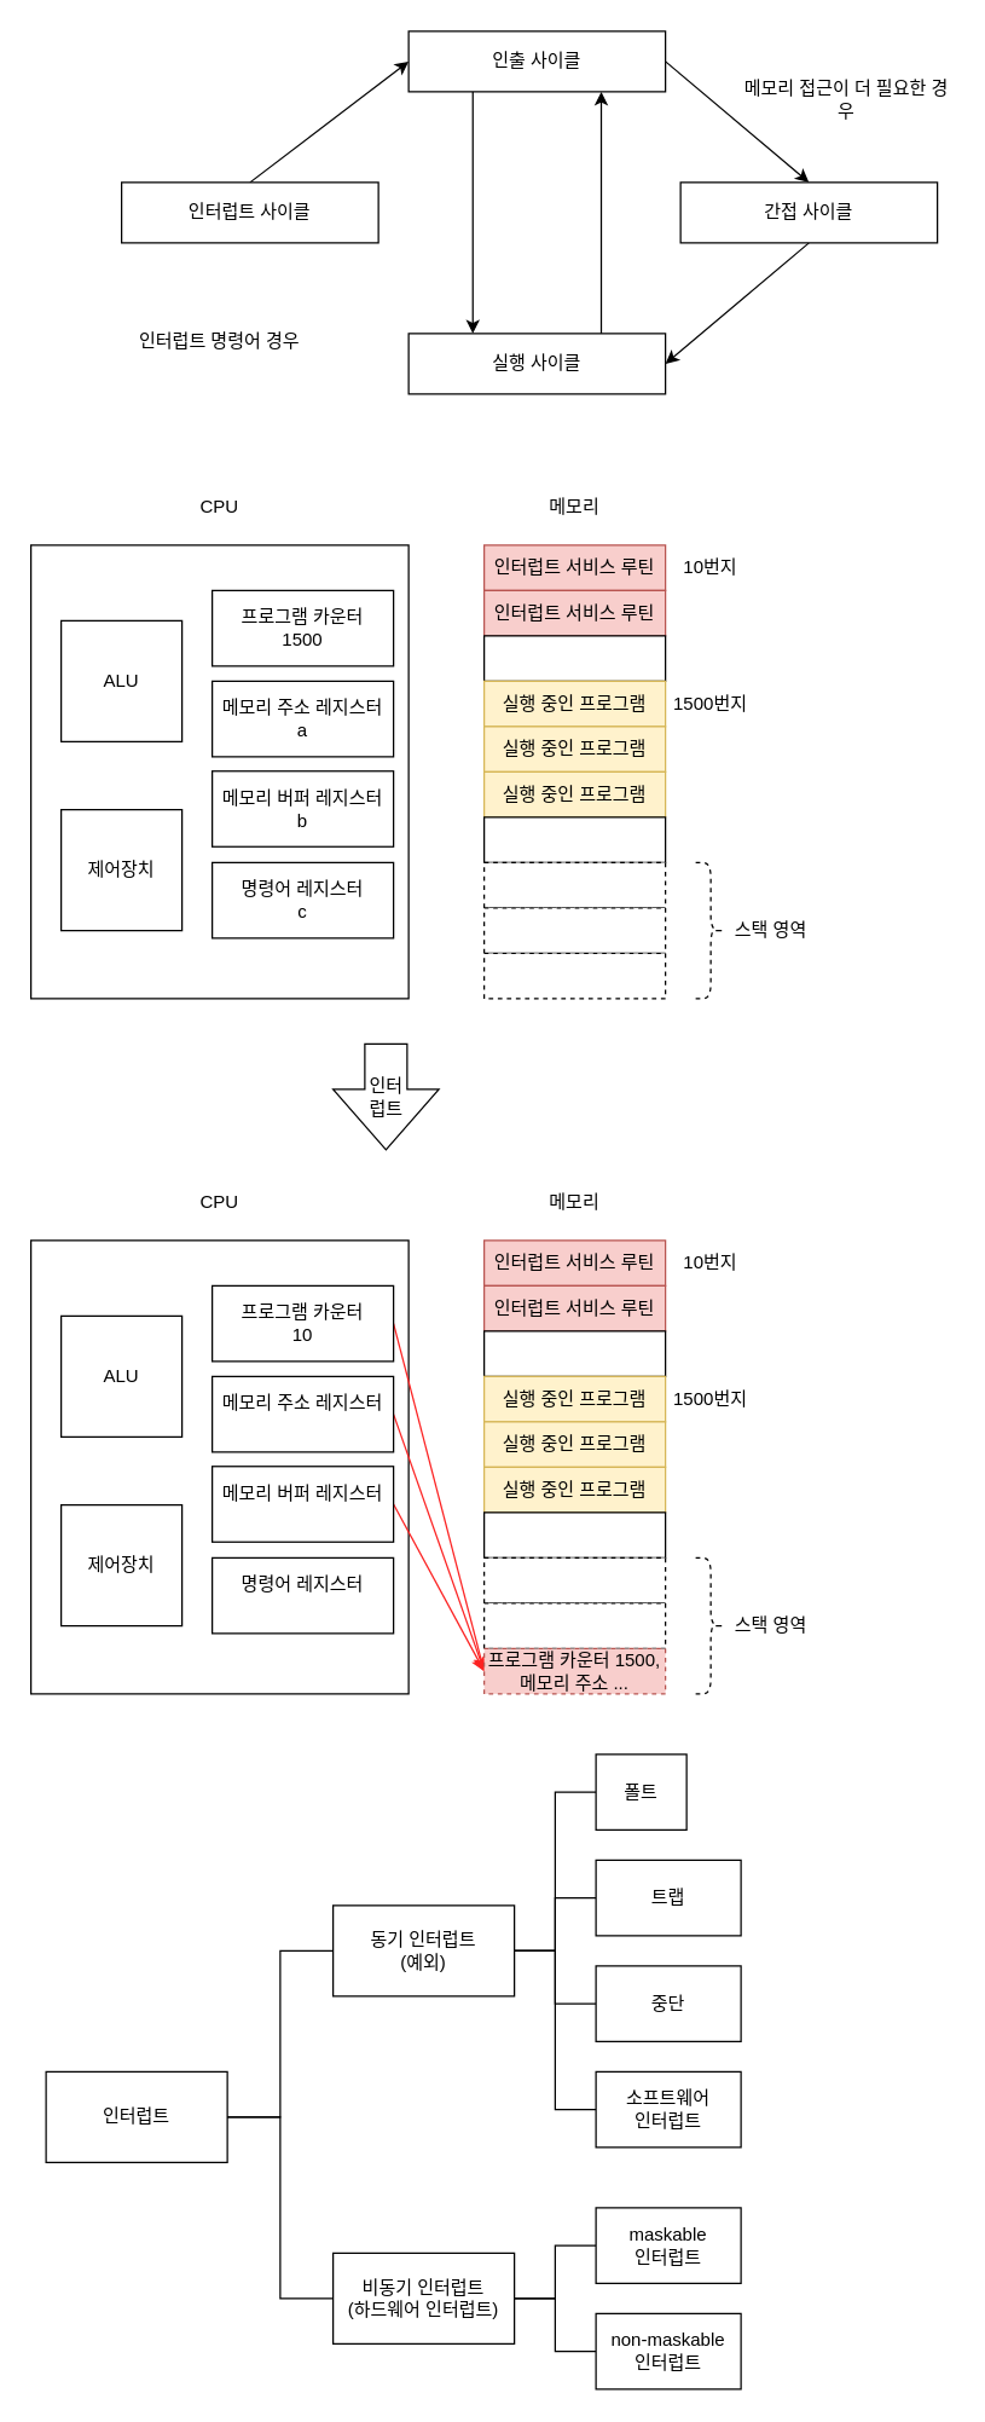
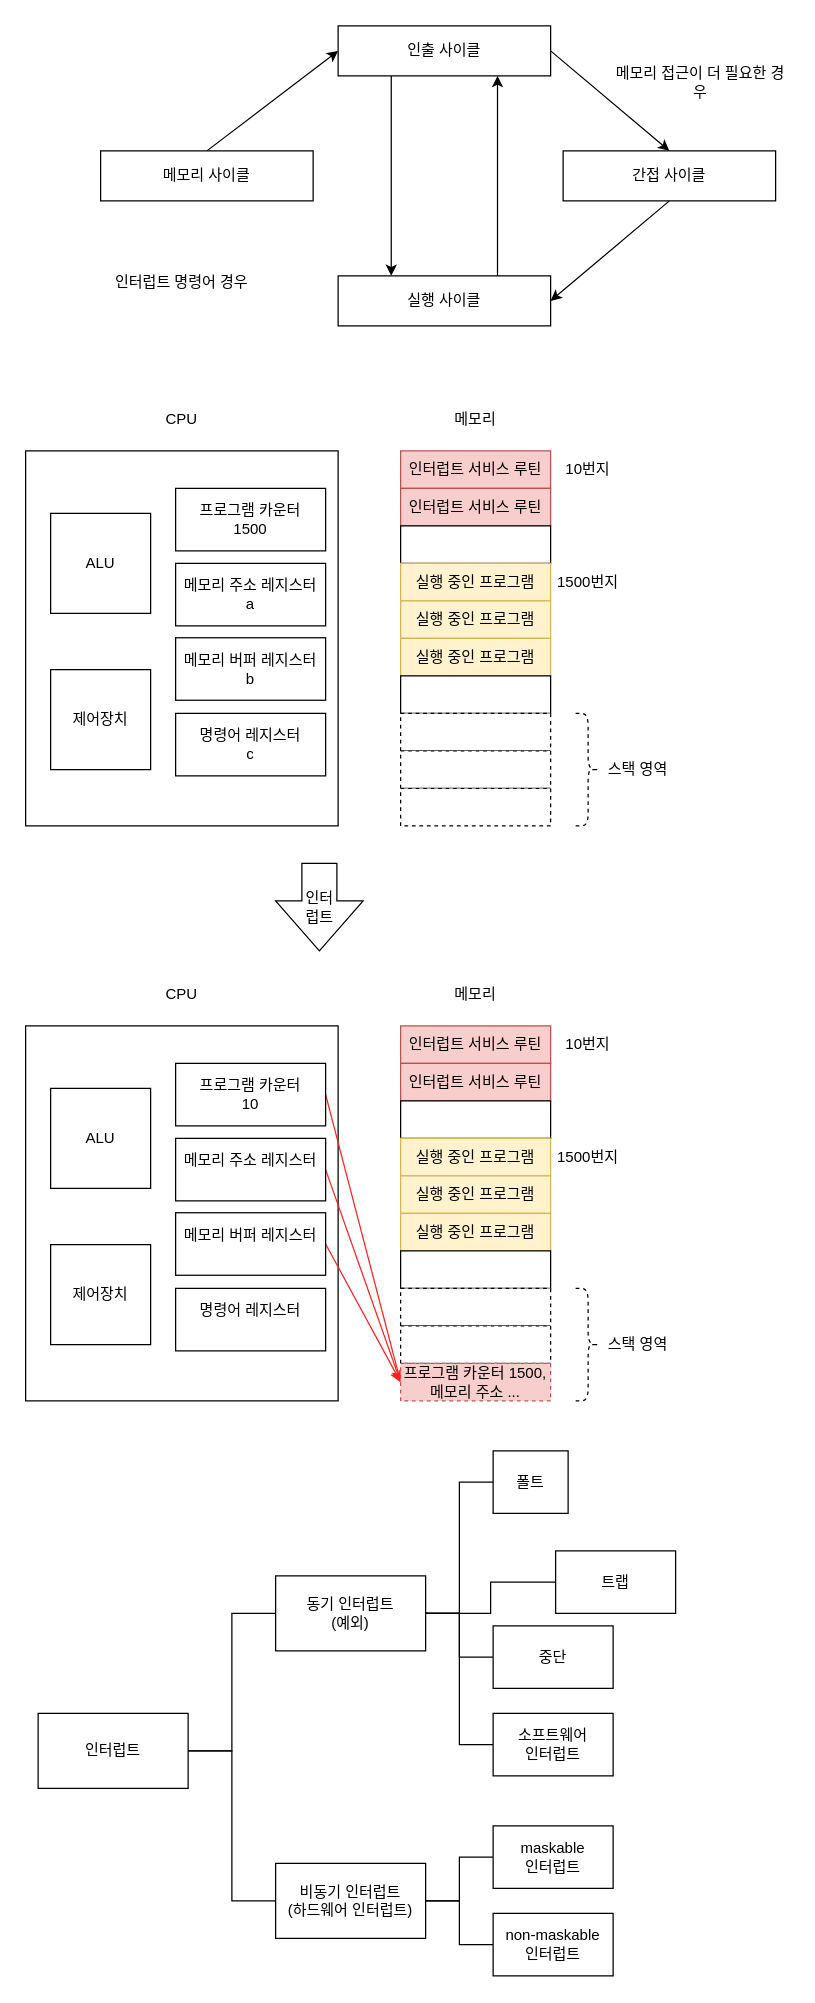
  <mxCell id="0" />
  <mxCell id="1" parent="0" />
  <mxCell id="2" style="rounded=0;orthogonalLoop=1;jettySize=auto;html=1;exitX=1;exitY=0.5;exitDx=0;exitDy=0;entryX=0.5;entryY=0;entryDx=0;entryDy=0;" edge="1" parent="1" source="4" target="8"><mxGeometry relative="1" as="geometry"><mxPoint x="516" y="120" as="targetPoint" /></mxGeometry></mxCell>
  <mxCell id="3" style="edgeStyle=none;rounded=0;orthogonalLoop=1;jettySize=auto;html=1;entryX=0.25;entryY=0;entryDx=0;entryDy=0;exitX=0.25;exitY=1;exitDx=0;exitDy=0;" edge="1" parent="1" source="4" target="6"><mxGeometry relative="1" as="geometry" /></mxCell>
  <mxCell id="4" value="인출 사이클" style="rounded=0;whiteSpace=wrap;html=1;" vertex="1" parent="1"><mxGeometry x="270" y="20" width="170" height="40" as="geometry" /></mxCell>
  <mxCell id="5" style="edgeStyle=none;rounded=0;orthogonalLoop=1;jettySize=auto;html=1;exitX=0.75;exitY=0;exitDx=0;exitDy=0;entryX=0.75;entryY=1;entryDx=0;entryDy=0;" edge="1" parent="1" source="6" target="4"><mxGeometry relative="1" as="geometry" /></mxCell>
  <mxCell id="6" value="실행 사이클" style="rounded=0;whiteSpace=wrap;html=1;" vertex="1" parent="1"><mxGeometry x="270" y="220" width="170" height="40" as="geometry" /></mxCell>
  <mxCell id="7" style="edgeStyle=none;rounded=0;orthogonalLoop=1;jettySize=auto;html=1;entryX=1;entryY=0.5;entryDx=0;entryDy=0;exitX=0.5;exitY=1;exitDx=0;exitDy=0;" edge="1" parent="1" source="8" target="6"><mxGeometry relative="1" as="geometry" /></mxCell>
  <mxCell id="8" value="간접 사이클" style="rounded=0;whiteSpace=wrap;html=1;" vertex="1" parent="1"><mxGeometry x="450" y="120" width="170" height="40" as="geometry" /></mxCell>
  <mxCell id="9" value="메모리 접근이 더 필요한 경우" style="text;html=1;strokeColor=none;fillColor=none;align=center;verticalAlign=middle;whiteSpace=wrap;rounded=0;" vertex="1" parent="1"><mxGeometry x="490" y="50" width="140" height="30" as="geometry" /></mxCell>
  <mxCell id="10" value="" style="rounded=0;whiteSpace=wrap;html=1;" vertex="1" parent="1"><mxGeometry x="20" y="360" width="250" height="300" as="geometry" /></mxCell>
  <mxCell id="11" value="ALU" style="whiteSpace=wrap;html=1;aspect=fixed;" vertex="1" parent="1"><mxGeometry x="40" y="410" width="80" height="80" as="geometry" /></mxCell>
  <mxCell id="12" value="제어장치" style="whiteSpace=wrap;html=1;aspect=fixed;" vertex="1" parent="1"><mxGeometry x="40" y="535" width="80" height="80" as="geometry" /></mxCell>
  <mxCell id="13" value="프로그램 카운터&lt;br&gt;1500" style="rounded=0;whiteSpace=wrap;html=1;" vertex="1" parent="1"><mxGeometry x="140" y="390" width="120" height="50" as="geometry" /></mxCell>
  <mxCell id="14" value="메모리 주소 레지스터&lt;br&gt;a" style="rounded=0;whiteSpace=wrap;html=1;" vertex="1" parent="1"><mxGeometry x="140" y="450" width="120" height="50" as="geometry" /></mxCell>
  <mxCell id="15" value="메모리 버퍼 레지스터&lt;br&gt;b" style="rounded=0;whiteSpace=wrap;html=1;" vertex="1" parent="1"><mxGeometry x="140" y="509.5" width="120" height="50" as="geometry" /></mxCell>
  <mxCell id="16" value="명령어 레지스터&lt;br&gt;c" style="rounded=0;whiteSpace=wrap;html=1;" vertex="1" parent="1"><mxGeometry x="140" y="570" width="120" height="50" as="geometry" /></mxCell>
  <mxCell id="17" value="인터럽트 서비스 루틴" style="rounded=0;whiteSpace=wrap;html=1;fillColor=#f8cecc;strokeColor=#b85450;" vertex="1" parent="1"><mxGeometry x="320" y="360" width="120" height="30" as="geometry" /></mxCell>
  <mxCell id="18" value="인터럽트 서비스 루틴" style="rounded=0;whiteSpace=wrap;html=1;fillColor=#f8cecc;strokeColor=#b85450;" vertex="1" parent="1"><mxGeometry x="320" y="390" width="120" height="30" as="geometry" /></mxCell>
  <mxCell id="19" value="" style="rounded=0;whiteSpace=wrap;html=1;" vertex="1" parent="1"><mxGeometry x="320" y="420" width="120" height="30" as="geometry" /></mxCell>
  <mxCell id="20" value="실행 중인 프로그램" style="rounded=0;whiteSpace=wrap;html=1;fillColor=#fff2cc;strokeColor=#d6b656;" vertex="1" parent="1"><mxGeometry x="320" y="450" width="120" height="30" as="geometry" /></mxCell>
  <mxCell id="21" value="실행 중인 프로그램" style="rounded=0;whiteSpace=wrap;html=1;fillColor=#fff2cc;strokeColor=#d6b656;" vertex="1" parent="1"><mxGeometry x="320" y="480" width="120" height="30" as="geometry" /></mxCell>
  <mxCell id="22" value="실행 중인 프로그램" style="rounded=0;whiteSpace=wrap;html=1;fillColor=#fff2cc;strokeColor=#d6b656;" vertex="1" parent="1"><mxGeometry x="320" y="510" width="120" height="30" as="geometry" /></mxCell>
  <mxCell id="23" value="" style="rounded=0;whiteSpace=wrap;html=1;" vertex="1" parent="1"><mxGeometry x="320" y="540" width="120" height="30" as="geometry" /></mxCell>
  <mxCell id="24" value="" style="rounded=0;whiteSpace=wrap;html=1;dashed=1;" vertex="1" parent="1"><mxGeometry x="320" y="570" width="120" height="30" as="geometry" /></mxCell>
  <mxCell id="25" value="" style="rounded=0;whiteSpace=wrap;html=1;dashed=1;" vertex="1" parent="1"><mxGeometry x="320" y="600" width="120" height="30" as="geometry" /></mxCell>
  <mxCell id="26" value="" style="rounded=0;whiteSpace=wrap;html=1;dashed=1;" vertex="1" parent="1"><mxGeometry x="320" y="630" width="120" height="30" as="geometry" /></mxCell>
  <mxCell id="27" value="1500번지" style="text;html=1;strokeColor=none;fillColor=none;align=center;verticalAlign=middle;whiteSpace=wrap;rounded=0;dashed=1;" vertex="1" parent="1"><mxGeometry x="440" y="450" width="60" height="30" as="geometry" /></mxCell>
  <mxCell id="28" value="" style="shape=curlyBracket;whiteSpace=wrap;html=1;rounded=1;flipH=1;labelPosition=right;verticalLabelPosition=middle;align=left;verticalAlign=middle;dashed=1;" vertex="1" parent="1"><mxGeometry x="460" y="570" width="20" height="90" as="geometry" /></mxCell>
  <mxCell id="29" value="스택 영역" style="text;html=1;strokeColor=none;fillColor=none;align=center;verticalAlign=middle;whiteSpace=wrap;rounded=0;dashed=1;" vertex="1" parent="1"><mxGeometry x="480" y="600" width="60" height="30" as="geometry" /></mxCell>
  <mxCell id="30" value="CPU" style="text;html=1;strokeColor=none;fillColor=none;align=center;verticalAlign=middle;whiteSpace=wrap;rounded=0;dashed=1;" vertex="1" parent="1"><mxGeometry x="115" y="320" width="60" height="30" as="geometry" /></mxCell>
  <mxCell id="31" value="메모리" style="text;html=1;strokeColor=none;fillColor=none;align=center;verticalAlign=middle;whiteSpace=wrap;rounded=0;dashed=1;" vertex="1" parent="1"><mxGeometry x="352" y="320" width="56" height="30" as="geometry" /></mxCell>
  <mxCell id="32" value="10번지" style="text;html=1;strokeColor=none;fillColor=none;align=center;verticalAlign=middle;whiteSpace=wrap;rounded=0;dashed=1;" vertex="1" parent="1"><mxGeometry x="440" y="360" width="60" height="30" as="geometry" /></mxCell>
  <mxCell id="33" value="" style="rounded=0;whiteSpace=wrap;html=1;" vertex="1" parent="1"><mxGeometry x="20" y="820" width="250" height="300" as="geometry" /></mxCell>
  <mxCell id="34" value="ALU" style="whiteSpace=wrap;html=1;aspect=fixed;" vertex="1" parent="1"><mxGeometry x="40" y="870" width="80" height="80" as="geometry" /></mxCell>
  <mxCell id="35" value="제어장치" style="whiteSpace=wrap;html=1;aspect=fixed;" vertex="1" parent="1"><mxGeometry x="40" y="995" width="80" height="80" as="geometry" /></mxCell>
  <mxCell id="36" style="edgeStyle=none;rounded=0;orthogonalLoop=1;jettySize=auto;html=1;entryX=0;entryY=0.5;entryDx=0;entryDy=0;exitX=1;exitY=0.5;exitDx=0;exitDy=0;strokeColor=#FC2222;" edge="1" parent="1" source="37" target="52"><mxGeometry relative="1" as="geometry" /></mxCell>
  <mxCell id="37" value="프로그램 카운터&lt;br&gt;10" style="rounded=0;whiteSpace=wrap;html=1;" vertex="1" parent="1"><mxGeometry x="140" y="850" width="120" height="50" as="geometry" /></mxCell>
  <mxCell id="38" style="edgeStyle=none;rounded=0;orthogonalLoop=1;jettySize=auto;html=1;entryX=0;entryY=0.5;entryDx=0;entryDy=0;exitX=1;exitY=0.5;exitDx=0;exitDy=0;strokeColor=#FC2222;" edge="1" parent="1" source="39" target="52"><mxGeometry relative="1" as="geometry" /></mxCell>
  <mxCell id="39" value="메모리 주소 레지스터&lt;br&gt;&amp;nbsp;" style="rounded=0;whiteSpace=wrap;html=1;" vertex="1" parent="1"><mxGeometry x="140" y="910" width="120" height="50" as="geometry" /></mxCell>
  <mxCell id="40" style="edgeStyle=none;rounded=0;orthogonalLoop=1;jettySize=auto;html=1;entryX=0;entryY=0.5;entryDx=0;entryDy=0;exitX=1;exitY=0.5;exitDx=0;exitDy=0;strokeColor=#FC2222;" edge="1" parent="1" source="41" target="52"><mxGeometry relative="1" as="geometry" /></mxCell>
  <mxCell id="41" value="메모리 버퍼 레지스터&lt;br&gt;&amp;nbsp;" style="rounded=0;whiteSpace=wrap;html=1;" vertex="1" parent="1"><mxGeometry x="140" y="969.5" width="120" height="50" as="geometry" /></mxCell>
  <mxCell id="42" value="명령어 레지스터&lt;br&gt;&amp;nbsp;" style="rounded=0;whiteSpace=wrap;html=1;" vertex="1" parent="1"><mxGeometry x="140" y="1030" width="120" height="50" as="geometry" /></mxCell>
  <mxCell id="43" value="인터럽트 서비스 루틴" style="rounded=0;whiteSpace=wrap;html=1;fillColor=#f8cecc;strokeColor=#b85450;" vertex="1" parent="1"><mxGeometry x="320" y="820" width="120" height="30" as="geometry" /></mxCell>
  <mxCell id="44" value="인터럽트 서비스 루틴" style="rounded=0;whiteSpace=wrap;html=1;fillColor=#f8cecc;strokeColor=#b85450;" vertex="1" parent="1"><mxGeometry x="320" y="850" width="120" height="30" as="geometry" /></mxCell>
  <mxCell id="45" value="" style="rounded=0;whiteSpace=wrap;html=1;" vertex="1" parent="1"><mxGeometry x="320" y="880" width="120" height="30" as="geometry" /></mxCell>
  <mxCell id="46" value="실행 중인 프로그램" style="rounded=0;whiteSpace=wrap;html=1;fillColor=#fff2cc;strokeColor=#d6b656;" vertex="1" parent="1"><mxGeometry x="320" y="910" width="120" height="30" as="geometry" /></mxCell>
  <mxCell id="47" value="실행 중인 프로그램" style="rounded=0;whiteSpace=wrap;html=1;fillColor=#fff2cc;strokeColor=#d6b656;" vertex="1" parent="1"><mxGeometry x="320" y="940" width="120" height="30" as="geometry" /></mxCell>
  <mxCell id="48" value="실행 중인 프로그램" style="rounded=0;whiteSpace=wrap;html=1;fillColor=#fff2cc;strokeColor=#d6b656;" vertex="1" parent="1"><mxGeometry x="320" y="970" width="120" height="30" as="geometry" /></mxCell>
  <mxCell id="49" value="" style="rounded=0;whiteSpace=wrap;html=1;" vertex="1" parent="1"><mxGeometry x="320" y="1000" width="120" height="30" as="geometry" /></mxCell>
  <mxCell id="50" value="" style="rounded=0;whiteSpace=wrap;html=1;dashed=1;" vertex="1" parent="1"><mxGeometry x="320" y="1030" width="120" height="30" as="geometry" /></mxCell>
  <mxCell id="51" value="" style="rounded=0;whiteSpace=wrap;html=1;dashed=1;" vertex="1" parent="1"><mxGeometry x="320" y="1060" width="120" height="30" as="geometry" /></mxCell>
  <mxCell id="52" value="프로그램 카운터 1500,&lt;br&gt;메모리 주소 ..." style="rounded=0;whiteSpace=wrap;html=1;dashed=1;fillColor=#f8cecc;strokeColor=#b85450;" vertex="1" parent="1"><mxGeometry x="320" y="1090" width="120" height="30" as="geometry" /></mxCell>
  <mxCell id="53" value="1500번지" style="text;html=1;strokeColor=none;fillColor=none;align=center;verticalAlign=middle;whiteSpace=wrap;rounded=0;dashed=1;" vertex="1" parent="1"><mxGeometry x="440" y="910" width="60" height="30" as="geometry" /></mxCell>
  <mxCell id="54" value="" style="shape=curlyBracket;whiteSpace=wrap;html=1;rounded=1;flipH=1;labelPosition=right;verticalLabelPosition=middle;align=left;verticalAlign=middle;dashed=1;" vertex="1" parent="1"><mxGeometry x="460" y="1030" width="20" height="90" as="geometry" /></mxCell>
  <mxCell id="55" value="스택 영역" style="text;html=1;strokeColor=none;fillColor=none;align=center;verticalAlign=middle;whiteSpace=wrap;rounded=0;dashed=1;" vertex="1" parent="1"><mxGeometry x="480" y="1060" width="60" height="30" as="geometry" /></mxCell>
  <mxCell id="56" value="CPU" style="text;html=1;strokeColor=none;fillColor=none;align=center;verticalAlign=middle;whiteSpace=wrap;rounded=0;dashed=1;" vertex="1" parent="1"><mxGeometry x="115" y="780" width="60" height="30" as="geometry" /></mxCell>
  <mxCell id="57" value="메모리" style="text;html=1;strokeColor=none;fillColor=none;align=center;verticalAlign=middle;whiteSpace=wrap;rounded=0;dashed=1;" vertex="1" parent="1"><mxGeometry x="352" y="780" width="56" height="30" as="geometry" /></mxCell>
  <mxCell id="58" value="10번지" style="text;html=1;strokeColor=none;fillColor=none;align=center;verticalAlign=middle;whiteSpace=wrap;rounded=0;dashed=1;" vertex="1" parent="1"><mxGeometry x="440" y="820" width="60" height="30" as="geometry" /></mxCell>
  <mxCell id="59" value="인터&lt;br&gt;럽트" style="html=1;shadow=0;dashed=0;align=center;verticalAlign=middle;shape=mxgraph.arrows2.arrow;dy=0.6;dx=40;direction=south;notch=0;" vertex="1" parent="1"><mxGeometry x="220" y="690" width="70" height="70" as="geometry" /></mxCell>
  <mxCell id="60" style="edgeStyle=none;rounded=0;orthogonalLoop=1;jettySize=auto;html=1;entryX=0;entryY=0.5;entryDx=0;entryDy=0;strokeColor=#000000;exitX=0.5;exitY=0;exitDx=0;exitDy=0;" edge="1" parent="1" source="61" target="4"><mxGeometry relative="1" as="geometry" /></mxCell>
- <mxCell id="61" value="인터럽트 사이클" style="rounded=0;whiteSpace=wrap;html=1;" vertex="1" parent="1"><mxGeometry x="80" y="120" width="170" height="40" as="geometry" /></mxCell>
+ <mxCell id="61" value="메모리 사이클" style="rounded=0;whiteSpace=wrap;html=1;" vertex="1" parent="1"><mxGeometry x="80" y="120" width="170" height="40" as="geometry" /></mxCell>
  <mxCell id="62" value="인터럽트 명령어 경우" style="text;html=1;strokeColor=none;fillColor=none;align=center;verticalAlign=middle;whiteSpace=wrap;rounded=0;" vertex="1" parent="1"><mxGeometry x="75" y="210" width="140" height="30" as="geometry" /></mxCell>
  <mxCell id="63" value="인터럽트" style="rounded=0;whiteSpace=wrap;html=1;" vertex="1" parent="1"><mxGeometry x="30" y="1370" width="120" height="60" as="geometry" /></mxCell>
  <mxCell id="64" style="edgeStyle=none;rounded=0;orthogonalLoop=1;jettySize=auto;html=1;entryX=1;entryY=0.5;entryDx=0;entryDy=0;strokeColor=none;" edge="1" parent="1" source="66" target="63"><mxGeometry relative="1" as="geometry" /></mxCell>
  <mxCell id="65" style="edgeStyle=elbowEdgeStyle;rounded=0;orthogonalLoop=1;jettySize=auto;html=1;strokeColor=#000000;startArrow=none;startFill=0;endArrow=none;endFill=0;entryX=1;entryY=0.5;entryDx=0;entryDy=0;" edge="1" parent="1" source="66" target="63"><mxGeometry relative="1" as="geometry"><mxPoint x="150" y="1400" as="targetPoint" /></mxGeometry></mxCell>
  <mxCell id="66" value="동기 인터럽트&lt;br&gt;(예외)" style="rounded=0;whiteSpace=wrap;html=1;" vertex="1" parent="1"><mxGeometry x="220" y="1260" width="120" height="60" as="geometry" /></mxCell>
  <mxCell id="67" style="edgeStyle=elbowEdgeStyle;rounded=0;orthogonalLoop=1;jettySize=auto;html=1;strokeColor=#000000;startArrow=none;startFill=0;endArrow=none;endFill=0;" edge="1" parent="1" source="68"><mxGeometry relative="1" as="geometry"><mxPoint x="150" y="1400" as="targetPoint" /></mxGeometry></mxCell>
  <mxCell id="68" value="비동기 인터럽트&lt;br&gt;(하드웨어 인터럽트)" style="rounded=0;whiteSpace=wrap;html=1;" vertex="1" parent="1"><mxGeometry x="220" y="1490" width="120" height="60" as="geometry" /></mxCell>
  <mxCell id="69" style="edgeStyle=elbowEdgeStyle;rounded=0;orthogonalLoop=1;jettySize=auto;html=1;entryX=1;entryY=0.5;entryDx=0;entryDy=0;strokeColor=#000000;startArrow=none;startFill=0;endArrow=none;endFill=0;" edge="1" parent="1" source="70" target="66"><mxGeometry relative="1" as="geometry" /></mxCell>
  <mxCell id="70" value="폴트" style="rounded=0;whiteSpace=wrap;html=1;" vertex="1" parent="1"><mxGeometry x="394" y="1160" width="60" height="50" as="geometry" /></mxCell>
  <mxCell id="71" style="edgeStyle=elbowEdgeStyle;rounded=0;orthogonalLoop=1;jettySize=auto;html=1;strokeColor=#000000;startArrow=none;startFill=0;endArrow=none;endFill=0;" edge="1" parent="1" source="72"><mxGeometry relative="1" as="geometry"><mxPoint x="340" y="1290" as="targetPoint" /></mxGeometry></mxCell>
- <mxCell id="72" value="트랩" style="rounded=0;whiteSpace=wrap;html=1;" vertex="1" parent="1"><mxGeometry x="394" y="1230" width="96" height="50" as="geometry" /></mxCell>
+ <mxCell id="72" value="트랩" style="rounded=0;whiteSpace=wrap;html=1;" vertex="1" parent="1"><mxGeometry x="444" y="1240" width="96" height="50" as="geometry" /></mxCell>
  <mxCell id="73" style="edgeStyle=elbowEdgeStyle;rounded=0;orthogonalLoop=1;jettySize=auto;html=1;entryX=1;entryY=0.5;entryDx=0;entryDy=0;strokeColor=#000000;startArrow=none;startFill=0;endArrow=none;endFill=0;" edge="1" parent="1" source="74" target="66"><mxGeometry relative="1" as="geometry" /></mxCell>
  <mxCell id="74" value="중단" style="rounded=0;whiteSpace=wrap;html=1;" vertex="1" parent="1"><mxGeometry x="394" y="1300" width="96" height="50" as="geometry" /></mxCell>
  <mxCell id="75" style="edgeStyle=elbowEdgeStyle;rounded=0;orthogonalLoop=1;jettySize=auto;html=1;strokeColor=#000000;startArrow=none;startFill=0;endArrow=none;endFill=0;" edge="1" parent="1" source="76"><mxGeometry relative="1" as="geometry"><mxPoint x="340" y="1290" as="targetPoint" /></mxGeometry></mxCell>
  <mxCell id="76" value="소프트웨어&lt;br&gt;인터럽트" style="rounded=0;whiteSpace=wrap;html=1;" vertex="1" parent="1"><mxGeometry x="394" y="1370" width="96" height="50" as="geometry" /></mxCell>
  <mxCell id="77" style="edgeStyle=elbowEdgeStyle;rounded=0;orthogonalLoop=1;jettySize=auto;html=1;entryX=1;entryY=0.5;entryDx=0;entryDy=0;strokeColor=#000000;startArrow=none;startFill=0;endArrow=none;endFill=0;" edge="1" parent="1" source="78" target="68"><mxGeometry relative="1" as="geometry" /></mxCell>
  <mxCell id="78" value="maskable&lt;br&gt;인터럽트" style="rounded=0;whiteSpace=wrap;html=1;" vertex="1" parent="1"><mxGeometry x="394" y="1460" width="96" height="50" as="geometry" /></mxCell>
  <mxCell id="79" style="edgeStyle=elbowEdgeStyle;rounded=0;orthogonalLoop=1;jettySize=auto;html=1;strokeColor=#000000;startArrow=none;startFill=0;endArrow=none;endFill=0;" edge="1" parent="1" source="80"><mxGeometry relative="1" as="geometry"><mxPoint x="340" y="1520" as="targetPoint" /></mxGeometry></mxCell>
  <mxCell id="80" value="non-maskable&lt;br&gt;인터럽트" style="rounded=0;whiteSpace=wrap;html=1;" vertex="1" parent="1"><mxGeometry x="394" y="1530" width="96" height="50" as="geometry" /></mxCell>
